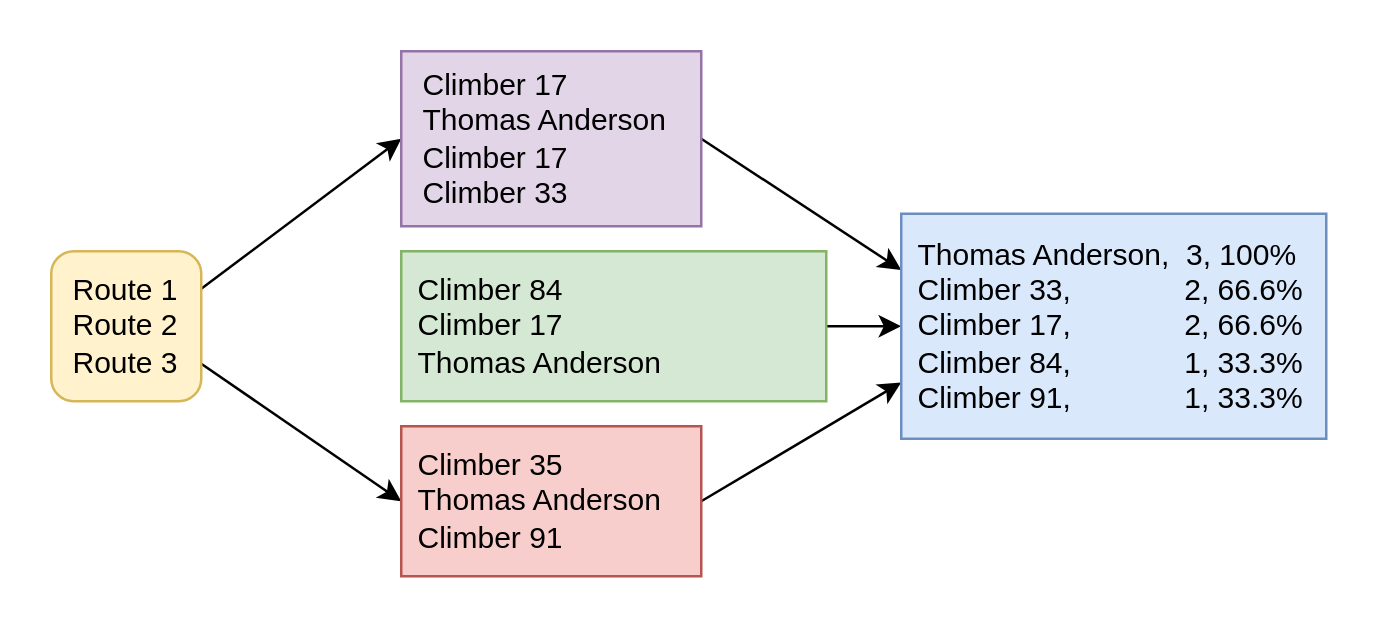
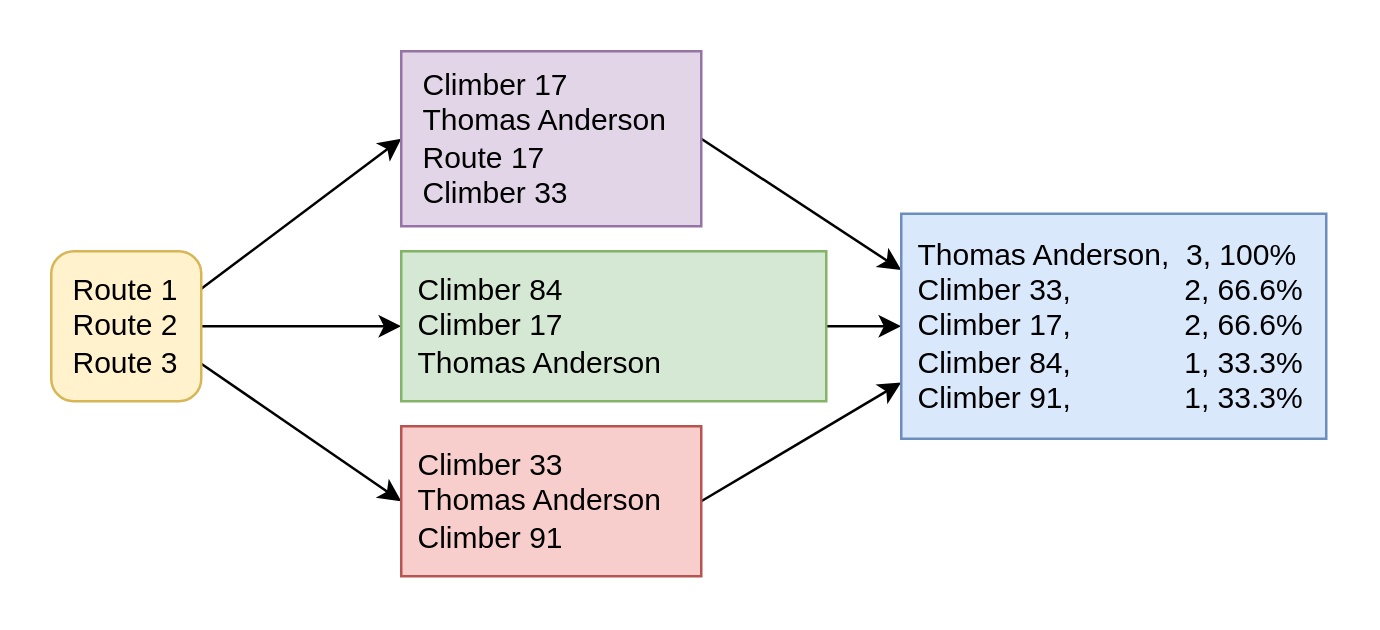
  <mxCell id="0" />
  <mxCell id="1" parent="0" />
  <mxCell id="2" style="rounded=0;orthogonalLoop=1;jettySize=auto;html=1;exitX=1;exitY=0.25;exitDx=0;exitDy=0;entryX=0;entryY=0.5;entryDx=0;entryDy=0;" edge="1" parent="1" source="5" target="7"><mxGeometry relative="1" as="geometry" /></mxCell>
+ <mxCell id="3" style="rounded=0;orthogonalLoop=1;jettySize=auto;html=1;exitX=1;exitY=0.5;exitDx=0;exitDy=0;entryX=0;entryY=0.5;entryDx=0;entryDy=0;" edge="1" parent="1" source="5" target="9"><mxGeometry relative="1" as="geometry" /></mxCell>
  <mxCell id="4" style="rounded=0;orthogonalLoop=1;jettySize=auto;html=1;exitX=1;exitY=0.75;exitDx=0;exitDy=0;entryX=0;entryY=0.5;entryDx=0;entryDy=0;" edge="1" parent="1" source="5" target="11"><mxGeometry relative="1" as="geometry" /></mxCell>
  <mxCell id="5" value="Route 1&lt;div&gt;Route 2&lt;/div&gt;&lt;div&gt;Route 3&lt;/div&gt;" style="whiteSpace=wrap;html=1;aspect=fixed;align=center;spacingLeft=0;fillColor=#fff2cc;strokeColor=#d6b656;rounded=1;" vertex="1" parent="1"><mxGeometry x="20" y="100" width="60" height="60" as="geometry" /></mxCell>
  <mxCell id="6" style="rounded=0;orthogonalLoop=1;jettySize=auto;html=1;exitX=1;exitY=0.5;exitDx=0;exitDy=0;entryX=0;entryY=0.25;entryDx=0;entryDy=0;" edge="1" parent="1" source="7" target="12"><mxGeometry relative="1" as="geometry" /></mxCell>
- <mxCell id="7" value="Climber 17&lt;div&gt;Thomas Anderson&lt;/div&gt;&lt;div&gt;Climber 17&lt;/div&gt;&lt;div&gt;Climber 33&lt;/div&gt;" style="whiteSpace=wrap;html=1;align=left;spacingLeft=5;spacingTop=0;spacing=4;fillColor=#e1d5e7;strokeColor=#9673a6;" vertex="1" parent="1"><mxGeometry x="160" y="20" width="120" height="70" as="geometry" /></mxCell>
+ <mxCell id="7" value="Climber 17&lt;div&gt;Thomas Anderson&lt;/div&gt;&lt;div&gt;Route 17&lt;/div&gt;&lt;div&gt;Climber 33&lt;/div&gt;" style="whiteSpace=wrap;html=1;align=left;spacingLeft=5;spacingTop=0;spacing=4;fillColor=#e1d5e7;strokeColor=#9673a6;" vertex="1" parent="1"><mxGeometry x="160" y="20" width="120" height="70" as="geometry" /></mxCell>
  <mxCell id="8" style="rounded=0;orthogonalLoop=1;jettySize=auto;html=1;exitX=1;exitY=0.5;exitDx=0;exitDy=0;entryX=0;entryY=0.5;entryDx=0;entryDy=0;" edge="1" parent="1" source="9" target="12"><mxGeometry relative="1" as="geometry" /></mxCell>
  <mxCell id="9" value="Climber 84&lt;div&gt;Climber 17&lt;/div&gt;&lt;div style=&quot;&quot;&gt;Thomas Anderson&lt;/div&gt;" style="whiteSpace=wrap;html=1;align=left;spacingLeft=5;fillColor=#d5e8d4;strokeColor=#82b366;" vertex="1" parent="1"><mxGeometry x="160" y="100" width="170" height="60" as="geometry" /></mxCell>
  <mxCell id="10" style="rounded=0;orthogonalLoop=1;jettySize=auto;html=1;exitX=1;exitY=0.5;exitDx=0;exitDy=0;entryX=0;entryY=0.75;entryDx=0;entryDy=0;" edge="1" parent="1" source="11" target="12"><mxGeometry relative="1" as="geometry" /></mxCell>
- <mxCell id="11" value="Climber 35&lt;div&gt;Thomas Anderson&lt;/div&gt;&lt;div&gt;Climber 91&lt;/div&gt;" style="whiteSpace=wrap;html=1;align=left;spacingLeft=5;fillColor=#f8cecc;strokeColor=#b85450;" vertex="1" parent="1"><mxGeometry x="160" y="170" width="120" height="60" as="geometry" /></mxCell>
+ <mxCell id="11" value="Climber 33&lt;div&gt;Thomas Anderson&lt;/div&gt;&lt;div&gt;Climber 91&lt;/div&gt;" style="whiteSpace=wrap;html=1;align=left;spacingLeft=5;fillColor=#f8cecc;strokeColor=#b85450;" vertex="1" parent="1"><mxGeometry x="160" y="170" width="120" height="60" as="geometry" /></mxCell>
  <mxCell id="12" value="Thomas Anderson, &amp;nbsp;3, 100%&lt;div&gt;Climber 33, &lt;span style=&quot;white-space: pre;&quot;&gt;&#09;&lt;/span&gt;&lt;span style=&quot;white-space: pre;&quot;&gt;&#09;&lt;/span&gt;2, 66.6%&lt;/div&gt;&lt;div&gt;Climber 17, &lt;span style=&quot;white-space: pre;&quot;&gt;&#09;&lt;/span&gt;&lt;span style=&quot;white-space: pre;&quot;&gt;&#09;&lt;/span&gt;2, 66.6%&lt;/div&gt;&lt;div&gt;Climber 84, &lt;span style=&quot;white-space: pre;&quot;&gt;&#09;&lt;/span&gt;&lt;span style=&quot;white-space: pre;&quot;&gt;&#09;&lt;/span&gt;1, 33.3%&lt;/div&gt;&lt;div&gt;Climber 91, &lt;span style=&quot;white-space: pre;&quot;&gt;&#09;&lt;/span&gt;&lt;span style=&quot;white-space: pre;&quot;&gt;&#09;&lt;/span&gt;1, 33.3%&lt;/div&gt;" style="rounded=0;whiteSpace=wrap;html=1;align=left;spacingLeft=5;fillColor=#dae8fc;strokeColor=#6c8ebf;" vertex="1" parent="1"><mxGeometry x="360" y="85" width="170" height="90" as="geometry" /></mxCell>
